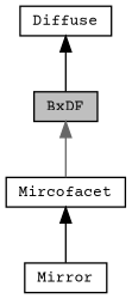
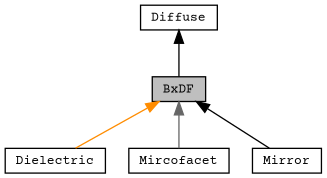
  digraph {
    fontname="Courier Prime"
    node [color=black fillcolor=white fontname="Courier Prime" fontsize=10 shape=box style=filled]
    edge [color=black dir=back fontname="Courier Prime" fontsize=10 labelfontname=Helvetica labelfontsize=10 style=solid]
    n1 [fillcolor=grey75 fontcolor=black height=0.2 label=BxDF width=0.4]
+   n2 [height=0.2 label=Dielectric width=0.4]
    n3 [height=0.2 label=Mircofacet width=0.4]
    n4 [height=0.2 label=Mirror width=0.4]
    n5 [height=0.2 label=Diffuse width=0.4]
+   n1 -> n2 [color=darkorange]
    n1 -> n3 [color=gray40]
-   n3 -> n4
+   n1 -> n4
    n5 -> n1
  }
